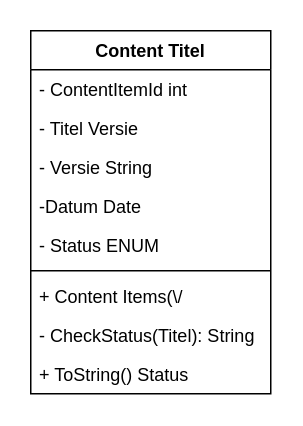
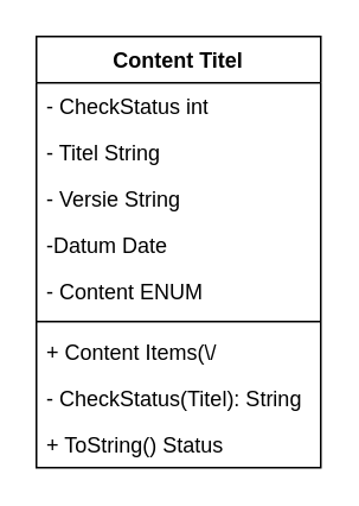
  <mxCell id="0" />
  <mxCell id="1" parent="0" />
  <mxCell id="2" value="Content Titel" style="swimlane;fontStyle=1;align=center;verticalAlign=top;childLayout=stackLayout;horizontal=1;startSize=26;horizontalStack=0;resizeParent=1;resizeParentMax=0;resizeLast=0;collapsible=1;marginBottom=0;whiteSpace=wrap;html=1;" vertex="1" parent="1"><mxGeometry x="20" y="20" width="160" height="242" as="geometry" /></mxCell>
- <mxCell id="3" value="- ContentItemId int" style="text;strokeColor=none;fillColor=none;align=left;verticalAlign=top;spacingLeft=4;spacingRight=4;overflow=hidden;rotatable=0;points=[[0,0.5],[1,0.5]];portConstraint=eastwest;whiteSpace=wrap;html=1;" vertex="1" parent="2"><mxGeometry y="26" width="160" height="26" as="geometry" /></mxCell>
- <mxCell id="4" value="- Titel Versie" style="text;strokeColor=none;fillColor=none;align=left;verticalAlign=top;spacingLeft=4;spacingRight=4;overflow=hidden;rotatable=0;points=[[0,0.5],[1,0.5]];portConstraint=eastwest;whiteSpace=wrap;html=1;" vertex="1" parent="2"><mxGeometry y="52" width="160" height="26" as="geometry" /></mxCell>
+ <mxCell id="3" value="- CheckStatus int" style="text;strokeColor=none;fillColor=none;align=left;verticalAlign=top;spacingLeft=4;spacingRight=4;overflow=hidden;rotatable=0;points=[[0,0.5],[1,0.5]];portConstraint=eastwest;whiteSpace=wrap;html=1;" vertex="1" parent="2"><mxGeometry y="26" width="160" height="26" as="geometry" /></mxCell>
+ <mxCell id="4" value="- Titel String" style="text;strokeColor=none;fillColor=none;align=left;verticalAlign=top;spacingLeft=4;spacingRight=4;overflow=hidden;rotatable=0;points=[[0,0.5],[1,0.5]];portConstraint=eastwest;whiteSpace=wrap;html=1;" vertex="1" parent="2"><mxGeometry y="52" width="160" height="26" as="geometry" /></mxCell>
  <mxCell id="5" value="- Versie String" style="text;strokeColor=none;fillColor=none;align=left;verticalAlign=top;spacingLeft=4;spacingRight=4;overflow=hidden;rotatable=0;points=[[0,0.5],[1,0.5]];portConstraint=eastwest;whiteSpace=wrap;html=1;" vertex="1" parent="2"><mxGeometry y="78" width="160" height="26" as="geometry" /></mxCell>
  <mxCell id="6" value="-Datum Date" style="text;strokeColor=none;fillColor=none;align=left;verticalAlign=top;spacingLeft=4;spacingRight=4;overflow=hidden;rotatable=0;points=[[0,0.5],[1,0.5]];portConstraint=eastwest;whiteSpace=wrap;html=1;" vertex="1" parent="2"><mxGeometry y="104" width="160" height="26" as="geometry" /></mxCell>
- <mxCell id="7" value="- Status ENUM" style="text;strokeColor=none;fillColor=none;align=left;verticalAlign=top;spacingLeft=4;spacingRight=4;overflow=hidden;rotatable=0;points=[[0,0.5],[1,0.5]];portConstraint=eastwest;whiteSpace=wrap;html=1;" vertex="1" parent="2"><mxGeometry y="130" width="160" height="26" as="geometry" /></mxCell>
+ <mxCell id="7" value="- Content ENUM" style="text;strokeColor=none;fillColor=none;align=left;verticalAlign=top;spacingLeft=4;spacingRight=4;overflow=hidden;rotatable=0;points=[[0,0.5],[1,0.5]];portConstraint=eastwest;whiteSpace=wrap;html=1;" vertex="1" parent="2"><mxGeometry y="130" width="160" height="26" as="geometry" /></mxCell>
  <mxCell id="8" value="" style="line;strokeWidth=1;fillColor=none;align=left;verticalAlign=middle;spacingTop=-1;spacingLeft=3;spacingRight=3;rotatable=0;labelPosition=right;points=[];portConstraint=eastwest;strokeColor=inherit;" vertex="1" parent="2"><mxGeometry y="156" width="160" height="8" as="geometry" /></mxCell>
  <mxCell id="9" value="+ Content Items(\/" style="text;strokeColor=none;fillColor=none;align=left;verticalAlign=top;spacingLeft=4;spacingRight=4;overflow=hidden;rotatable=0;points=[[0,0.5],[1,0.5]];portConstraint=eastwest;whiteSpace=wrap;html=1;" vertex="1" parent="2"><mxGeometry y="164" width="160" height="26" as="geometry" /></mxCell>
  <mxCell id="10" value="- CheckStatus(Titel): String" style="text;strokeColor=none;fillColor=none;align=left;verticalAlign=top;spacingLeft=4;spacingRight=4;overflow=hidden;rotatable=0;points=[[0,0.5],[1,0.5]];portConstraint=eastwest;whiteSpace=wrap;html=1;" vertex="1" parent="2"><mxGeometry y="190" width="160" height="26" as="geometry" /></mxCell>
  <mxCell id="11" value="+ ToString() Status" style="text;strokeColor=none;fillColor=none;align=left;verticalAlign=top;spacingLeft=4;spacingRight=4;overflow=hidden;rotatable=0;points=[[0,0.5],[1,0.5]];portConstraint=eastwest;whiteSpace=wrap;html=1;" vertex="1" parent="2"><mxGeometry y="216" width="160" height="26" as="geometry" /></mxCell>
